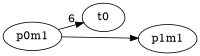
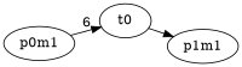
  digraph {
    nodesep=0.15
    rankdir=LR
    ranksep=0.02
    p0m1
    t0
    p1m1
    p0m1 -> t0 [label=6]
-   p0m1 -> p1m1
+   t0 -> p1m1
  }
